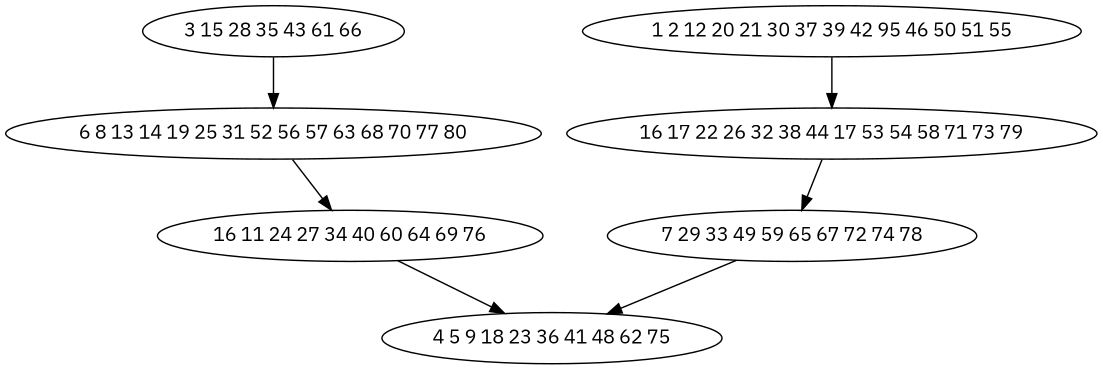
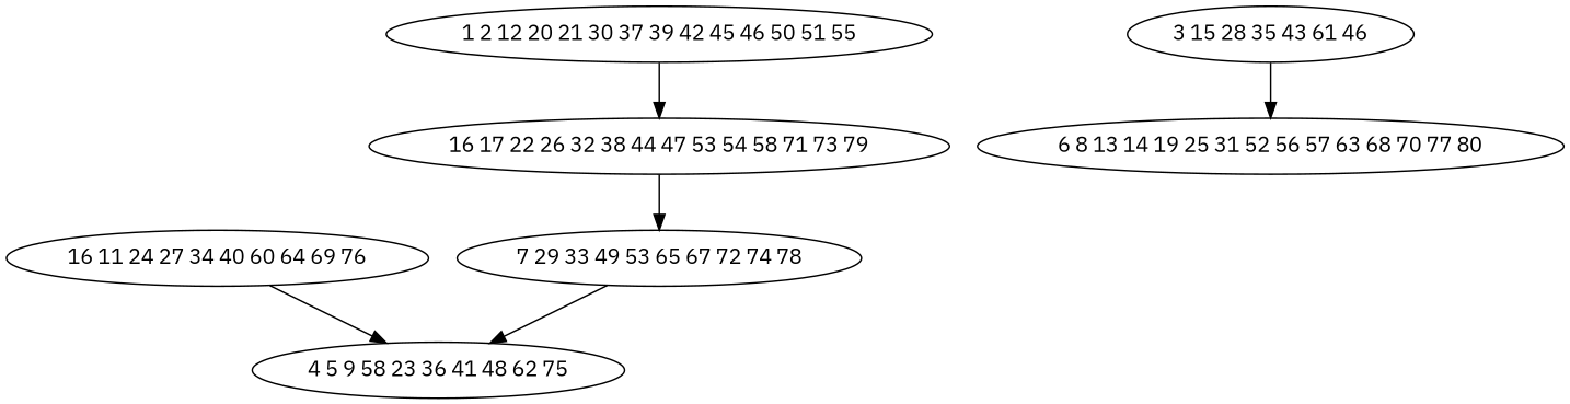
  digraph {
    fontname="IBM Plex Sans"
    node [fontname="IBM Plex Sans"]
    edge [fontname="IBM Plex Sans"]
-   n1 [label="16 17 22 26 32 38 44 17 53 54 58 71 73 79"]
-   n2 [label="7 29 33 49 59 65 67 72 74 78"]
-   n3 [label="4 5 9 18 23 36 41 48 62 75"]
-   n4 [label="1 2 12 20 21 30 37 39 42 95 46 50 51 55"]
-   n5 [label="3 15 28 35 43 61 66"]
+   n1 [label="16 17 22 26 32 38 44 47 53 54 58 71 73 79"]
+   n2 [label="7 29 33 49 53 65 67 72 74 78"]
+   n3 [label="4 5 9 58 23 36 41 48 62 75"]
+   n4 [label="1 2 12 20 21 30 37 39 42 45 46 50 51 55"]
+   n5 [label="3 15 28 35 43 61 46"]
    n6 [label="6 8 13 14 19 25 31 52 56 57 63 68 70 77 80"]
    n7 [label="16 11 24 27 34 40 60 64 69 76"]
    n1 -> n2
    n2 -> n3
    n4 -> n1
    n5 -> n6
-   n6 -> n7
    n7 -> n3
  }
